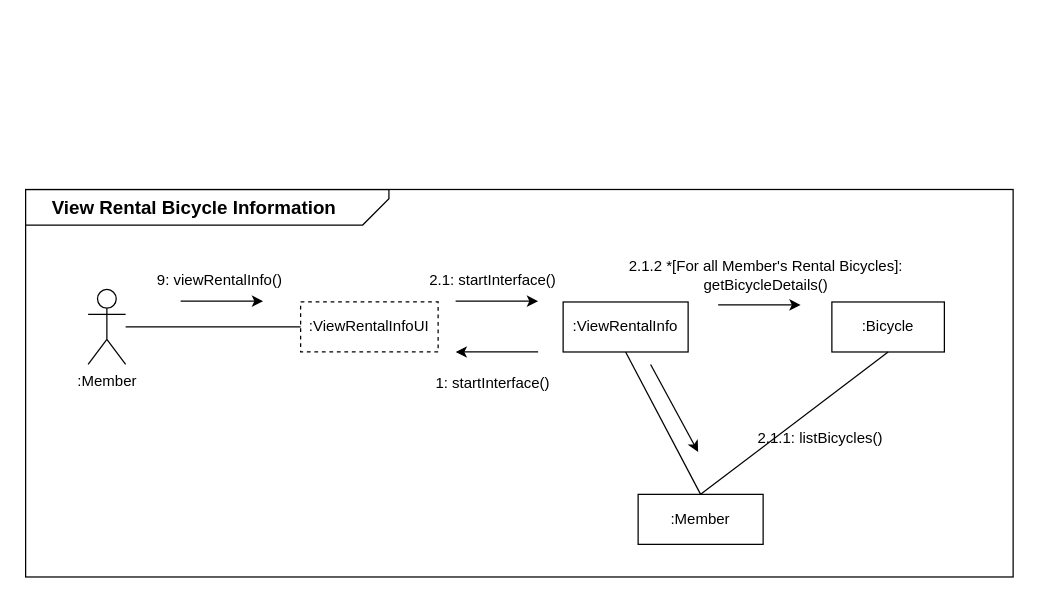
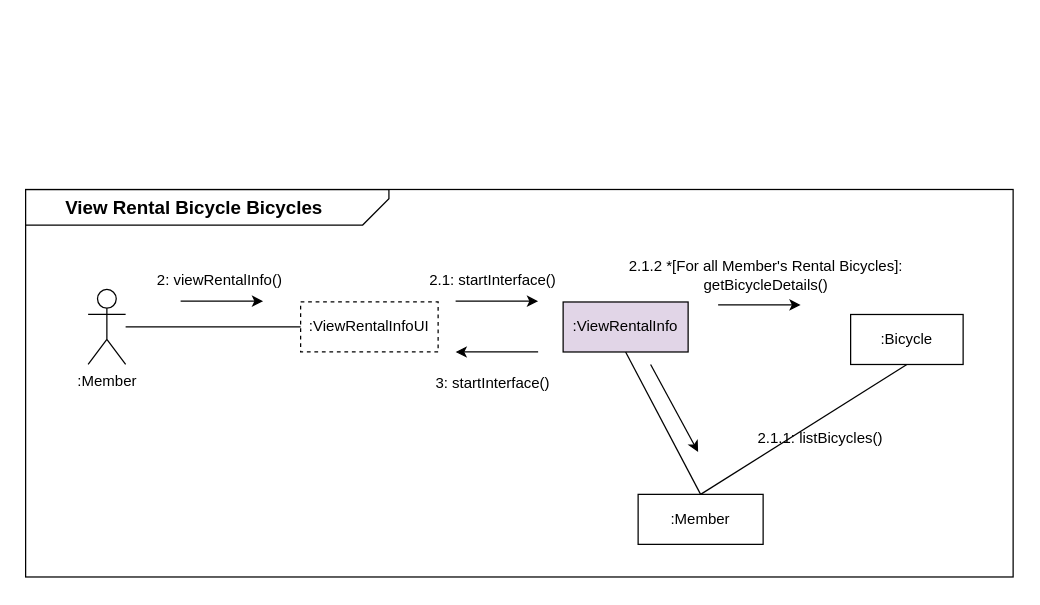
  <mxCell id="0" />
  <mxCell id="1" parent="0" />
  <mxCell id="2" value="" style="rounded=0;whiteSpace=wrap;html=1;" parent="1" vertex="1"><mxGeometry x="20" y="151.085" width="790" height="310" as="geometry" /></mxCell>
  <mxCell id="3" value=":Member" style="shape=umlActor;verticalLabelPosition=bottom;verticalAlign=top;html=1;outlineConnect=0;" parent="1" vertex="1"><mxGeometry x="70" y="231.085" width="30" height="60" as="geometry" /></mxCell>
  <mxCell id="4" value=":ViewRentalInfoUI" style="rounded=0;whiteSpace=wrap;html=1;dashed=1;" parent="1" vertex="1"><mxGeometry x="240" y="241.085" width="110" height="40" as="geometry" /></mxCell>
- <mxCell id="5" value=":ViewRentalInfo" style="rounded=0;whiteSpace=wrap;html=1;" parent="1" vertex="1"><mxGeometry x="450" y="241.085" width="100" height="40" as="geometry" /></mxCell>
+ <mxCell id="5" value=":ViewRentalInfo" style="rounded=0;whiteSpace=wrap;html=1;fillColor=#e1d5e7;" parent="1" vertex="1"><mxGeometry x="450" y="241.085" width="100" height="40" as="geometry" /></mxCell>
  <mxCell id="6" value="" style="endArrow=none;html=1;rounded=0;entryX=0;entryY=0.5;entryDx=0;entryDy=0;" parent="1" source="3" target="4" edge="1"><mxGeometry width="50" height="50" relative="1" as="geometry"><mxPoint x="390" y="311.085" as="sourcePoint" /><mxPoint x="440" y="261.085" as="targetPoint" /></mxGeometry></mxCell>
  <mxCell id="7" value="" style="endArrow=classic;html=1;rounded=0;" parent="1" edge="1"><mxGeometry width="50" height="50" relative="1" as="geometry"><mxPoint x="430" y="281.085" as="sourcePoint" /><mxPoint x="364" y="281.085" as="targetPoint" /></mxGeometry></mxCell>
  <mxCell id="8" value="" style="shape=card;whiteSpace=wrap;html=1;rotation=90;direction=south;size=21;" parent="1" vertex="1"><mxGeometry x="151.1" y="20" width="28.44" height="290.64" as="geometry" /></mxCell>
- <mxCell id="9" value="&lt;span style=&quot;font-size: 15px;&quot;&gt;&lt;b&gt;View Rental Bicycle Information&lt;/b&gt;&lt;/span&gt;" style="text;html=1;align=center;verticalAlign=middle;whiteSpace=wrap;rounded=0;" parent="1" vertex="1"><mxGeometry x="20" y="150.32" width="269.99" height="30" as="geometry" /></mxCell>
- <mxCell id="10" value="1: startInterface()" style="text;html=1;align=center;verticalAlign=middle;whiteSpace=wrap;rounded=0;" parent="1" vertex="1"><mxGeometry x="334" y="291.085" width="120" height="30" as="geometry" /></mxCell>
+ <mxCell id="9" value="&lt;span style=&quot;font-size: 15px;&quot;&gt;&lt;b&gt;View Rental Bicycle Bicycles&lt;/b&gt;&lt;/span&gt;" style="text;html=1;align=center;verticalAlign=middle;whiteSpace=wrap;rounded=0;" parent="1" vertex="1"><mxGeometry x="20" y="150.32" width="269.99" height="30" as="geometry" /></mxCell>
+ <mxCell id="10" value="3: startInterface()" style="text;html=1;align=center;verticalAlign=middle;whiteSpace=wrap;rounded=0;" parent="1" vertex="1"><mxGeometry x="334" y="291.085" width="120" height="30" as="geometry" /></mxCell>
  <mxCell id="11" value="" style="endArrow=classic;html=1;rounded=0;" parent="1" edge="1"><mxGeometry width="50" height="50" relative="1" as="geometry"><mxPoint x="364" y="240.415" as="sourcePoint" /><mxPoint x="430" y="240.415" as="targetPoint" /></mxGeometry></mxCell>
  <mxCell id="12" value="" style="endArrow=classic;html=1;rounded=0;" parent="1" edge="1"><mxGeometry width="50" height="50" relative="1" as="geometry"><mxPoint x="144" y="240.415" as="sourcePoint" /><mxPoint x="210" y="240.415" as="targetPoint" /></mxGeometry></mxCell>
- <mxCell id="13" value="9: viewRentalInfo()" style="text;html=1;align=center;verticalAlign=middle;whiteSpace=wrap;rounded=0;" parent="1" vertex="1"><mxGeometry x="120" y="209.085" width="111" height="30" as="geometry" /></mxCell>
+ <mxCell id="13" value="2: viewRentalInfo()" style="text;html=1;align=center;verticalAlign=middle;whiteSpace=wrap;rounded=0;" parent="1" vertex="1"><mxGeometry x="120" y="209.085" width="111" height="30" as="geometry" /></mxCell>
  <mxCell id="14" value="2.1: startInterface()" style="text;html=1;align=center;verticalAlign=middle;whiteSpace=wrap;rounded=0;" parent="1" vertex="1"><mxGeometry x="321" y="209.085" width="146" height="30" as="geometry" /></mxCell>
  <mxCell id="15" value="2.1.1: listBicycles()" style="text;html=1;align=center;verticalAlign=middle;whiteSpace=wrap;rounded=0;" parent="1" vertex="1"><mxGeometry x="514" y="335" width="284" height="30" as="geometry" /></mxCell>
- <mxCell id="16" value=":Bicycle" style="rounded=0;whiteSpace=wrap;html=1;" parent="1" vertex="1"><mxGeometry x="665" y="241.085" width="90" height="40" as="geometry" /></mxCell>
+ <mxCell id="16" value=":Bicycle" style="rounded=0;whiteSpace=wrap;html=1;" parent="1" vertex="1"><mxGeometry x="680" y="251.085" width="90" height="40" as="geometry" /></mxCell>
  <mxCell id="17" value="2.1.2 *[For all Member's Rental Bicycles]: getBicycleDetails()" style="text;html=1;align=center;verticalAlign=middle;whiteSpace=wrap;rounded=0;" parent="1" vertex="1"><mxGeometry x="497" y="205.09" width="231" height="30" as="geometry" /></mxCell>
  <mxCell id="18" value=":Member" style="rounded=0;whiteSpace=wrap;html=1;" parent="1" vertex="1"><mxGeometry x="510" y="394.99" width="100" height="40" as="geometry" /></mxCell>
  <mxCell id="19" value="" style="endArrow=none;html=1;rounded=0;entryX=0.5;entryY=0;entryDx=0;entryDy=0;exitX=0.5;exitY=1;exitDx=0;exitDy=0;" parent="1" source="5" target="18" edge="1"><mxGeometry width="50" height="50" relative="1" as="geometry"><mxPoint x="570" y="214" as="sourcePoint" /><mxPoint x="692" y="214" as="targetPoint" /></mxGeometry></mxCell>
  <mxCell id="20" value="" style="endArrow=classic;html=1;rounded=0;" parent="1" edge="1"><mxGeometry width="50" height="50" relative="1" as="geometry"><mxPoint x="520" y="291.085" as="sourcePoint" /><mxPoint x="558" y="361.09" as="targetPoint" /></mxGeometry></mxCell>
  <mxCell id="21" value="" style="endArrow=none;html=1;rounded=0;exitX=0.5;exitY=0;exitDx=0;exitDy=0;entryX=0.5;entryY=1;entryDx=0;entryDy=0;" parent="1" source="18" target="16" edge="1"><mxGeometry width="50" height="50" relative="1" as="geometry"><mxPoint x="410" y="385" as="sourcePoint" /><mxPoint x="460" y="335" as="targetPoint" /></mxGeometry></mxCell>
  <mxCell id="22" value="" style="endArrow=classic;html=1;rounded=0;" parent="1" edge="1"><mxGeometry width="50" height="50" relative="1" as="geometry"><mxPoint x="574" y="243.415" as="sourcePoint" /><mxPoint x="640" y="243.415" as="targetPoint" /></mxGeometry></mxCell>
